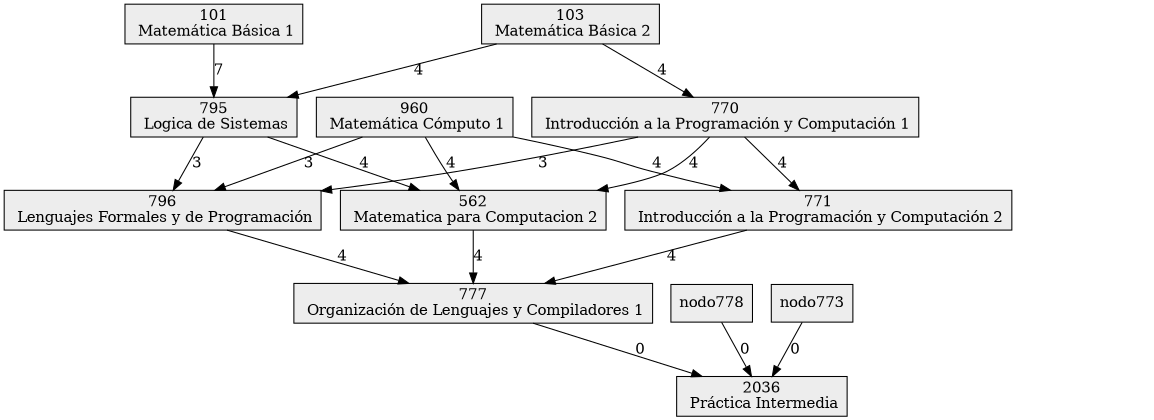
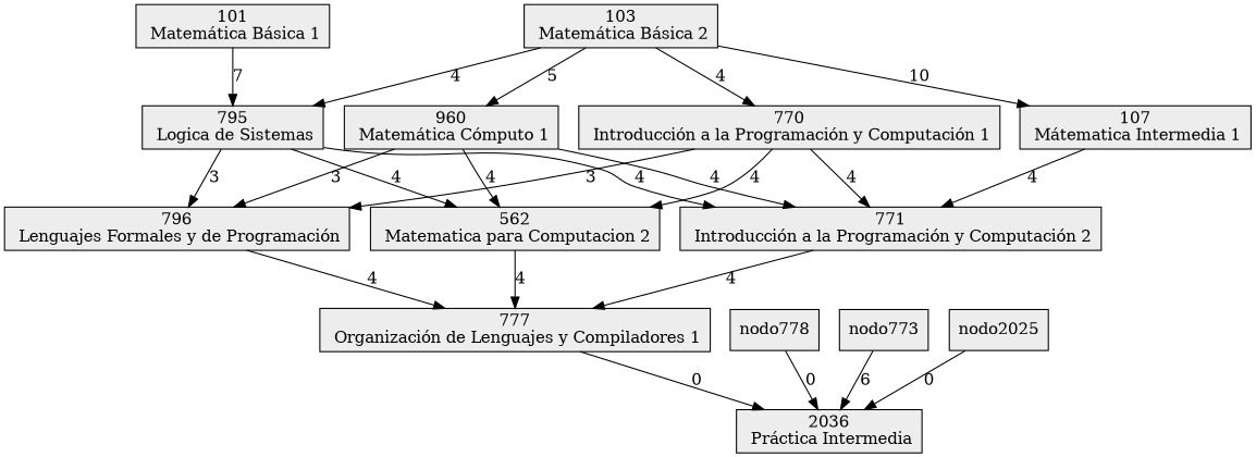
  digraph {
    rankdir=TB
    node [color=black fillcolor=gray93 shape=rectangle style=filled]
    n1 [label="562\n Matematica para Computacion 2"]
    n2 [label="777\n Organización de Lenguajes y Compiladores 1"]
    n3 [label="2036\n Práctica Intermedia"]
    n4 [label="960\n Matemática Cómputo 1"]
    n5 [label="796\n Lenguajes Formales y de Programación"]
    n6 [label="771\n Introducción a la Programación y Computación 2"]
    n7 [label="770\n Introducción a la Programación y Computación 1"]
    n8 [label="795\n Logica de Sistemas"]
    n9 [label="103\n Matemática Básica 2"]
+   n10 [label="107\n Mátematica Intermedia 1"]
    n11 [label="101\n Matemática Básica 1"]
    nodo778
    nodo773
+   nodo2025
    n1 -> n2 [label=4]
    n2 -> n3 [label=0]
    n4 -> n1 [label=4]
    n4 -> n5 [label=3]
    n4 -> n6 [label=4]
    n5 -> n2 [label=4]
    n6 -> n2 [label=4]
    n7 -> n1 [label=4]
    n7 -> n5 [label=3]
    n7 -> n6 [label=4]
    n8 -> n1 [label=4]
    n8 -> n5 [label=3]
+   n8 -> n6 [label=4]
+   n9 -> n4 [label=5]
    n9 -> n7 [label=4]
    n9 -> n8 [label=4]
+   n9 -> n10 [label=10]
+   n10 -> n6 [label=4]
    n11 -> n8 [label=7]
    nodo778 -> n3 [label=0]
-   nodo773 -> n3 [label=0]
+   nodo773 -> n3 [label=6]
+   nodo2025 -> n3 [label=0]
  }
